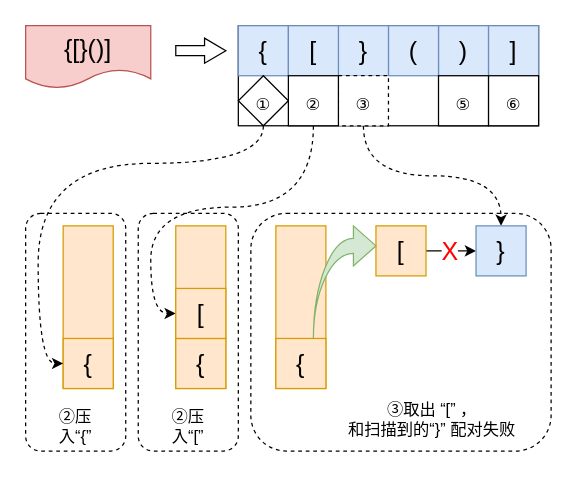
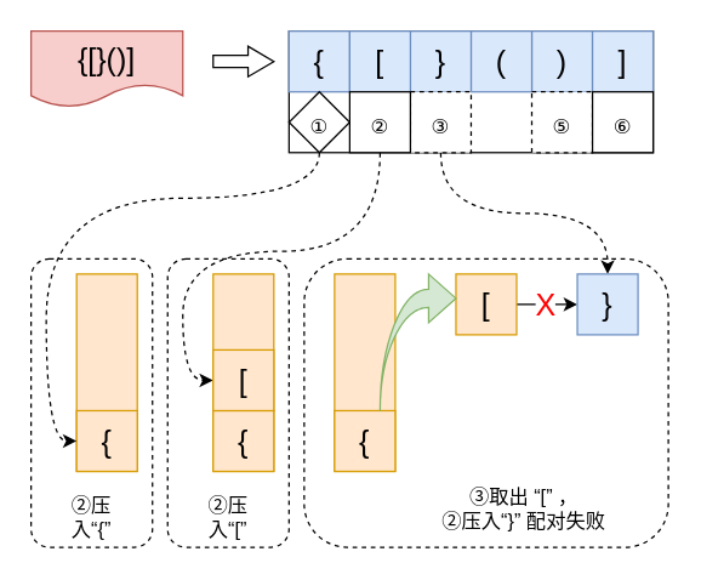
  <mxCell id="0" />
  <mxCell id="1" parent="0" />
  <mxCell id="2" value="" style="rounded=1;whiteSpace=wrap;html=1;fontSize=20;dashed=1;fillColor=none;" vertex="1" parent="1"><mxGeometry x="200" y="170" width="240" height="190" as="geometry" /></mxCell>
  <mxCell id="3" value="{[}()]" style="shape=document;whiteSpace=wrap;boundedLbl=1;fillColor=#f8cecc;strokeColor=#b85450;fontSize=20;" vertex="1" parent="1"><mxGeometry x="20" y="20" width="100" height="50" as="geometry" /></mxCell>
  <mxCell id="4" value="" style="rounded=0;whiteSpace=wrap;html=1;fontSize=20;fillColor=#ffe6cc;strokeColor=#d79b00;" vertex="1" parent="1"><mxGeometry x="50" y="180" width="40" height="130" as="geometry" /></mxCell>
  <mxCell id="5" value="{" style="rounded=0;whiteSpace=wrap;html=1;fontSize=20;fillColor=#ffe6cc;strokeColor=#d79b00;" vertex="1" parent="1"><mxGeometry x="50" y="270" width="40" height="40" as="geometry" /></mxCell>
  <mxCell id="6" value="" style="html=1;shadow=0;dashed=0;align=center;verticalAlign=middle;shape=mxgraph.arrows2.arrow;dy=0.6;dx=17;direction=east;notch=0;fontSize=20;" vertex="1" parent="1"><mxGeometry x="140" y="30" width="40" height="20" as="geometry" /></mxCell>
  <mxCell id="7" value="" style="rounded=0;whiteSpace=wrap;html=1;fontSize=20;" vertex="1" parent="1"><mxGeometry x="190" y="20" width="240" height="80" as="geometry" /></mxCell>
  <mxCell id="8" value="{" style="rounded=0;whiteSpace=wrap;html=1;fontSize=20;fillColor=#dae8fc;strokeColor=#6c8ebf;" vertex="1" parent="1"><mxGeometry x="190" y="20" width="40" height="40" as="geometry" /></mxCell>
  <mxCell id="9" value=")" style="rounded=0;whiteSpace=wrap;html=1;fontSize=20;fillColor=#dae8fc;strokeColor=#6c8ebf;" vertex="1" parent="1"><mxGeometry x="350" y="20" width="40" height="40" as="geometry" /></mxCell>
  <mxCell id="10" value="(" style="rounded=0;whiteSpace=wrap;html=1;fontSize=20;fillColor=#dae8fc;strokeColor=#6c8ebf;" vertex="1" parent="1"><mxGeometry x="310" y="20" width="40" height="40" as="geometry" /></mxCell>
  <mxCell id="11" value="}" style="rounded=0;whiteSpace=wrap;html=1;fontSize=20;fillColor=#dae8fc;strokeColor=#6c8ebf;" vertex="1" parent="1"><mxGeometry x="270" y="20" width="40" height="40" as="geometry" /></mxCell>
  <mxCell id="12" value="[" style="rounded=0;whiteSpace=wrap;html=1;fontSize=20;fillColor=#dae8fc;strokeColor=#6c8ebf;" vertex="1" parent="1"><mxGeometry x="230" y="20" width="40" height="40" as="geometry" /></mxCell>
  <mxCell id="13" style="rounded=0;orthogonalLoop=1;jettySize=auto;html=1;exitX=0.5;exitY=1;exitDx=0;exitDy=0;entryX=0;entryY=0.5;entryDx=0;entryDy=0;fontSize=20;edgeStyle=orthogonalEdgeStyle;curved=1;dashed=1;" edge="1" parent="1" source="14" target="5"><mxGeometry relative="1" as="geometry"><Array as="points"><mxPoint x="210" y="130" /><mxPoint x="30" y="130" /><mxPoint x="30" y="290" /></Array></mxGeometry></mxCell>
  <mxCell id="14" value="&lt;span style=&quot;font-size: 13px&quot;&gt;①&lt;/span&gt;" style="rhombus;whiteSpace=wrap;html=1;fontSize=20;" vertex="1" parent="1"><mxGeometry x="190" y="60" width="40" height="40" as="geometry" /></mxCell>
- <mxCell id="15" value="&lt;span style=&quot;font-size: 13px&quot;&gt;⑤&lt;/span&gt;" style="rounded=0;whiteSpace=wrap;html=1;fontSize=20;" vertex="1" parent="1"><mxGeometry x="350" y="60" width="40" height="40" as="geometry" /></mxCell>
+ <mxCell id="15" value="&lt;span style=&quot;font-size: 13px&quot;&gt;⑤&lt;/span&gt;" style="rounded=0;whiteSpace=wrap;html=1;fontSize=20;dashed=1;" vertex="1" parent="1"><mxGeometry x="350" y="60" width="40" height="40" as="geometry" /></mxCell>
  <mxCell id="16" style="edgeStyle=orthogonalEdgeStyle;curved=1;rounded=0;orthogonalLoop=1;jettySize=auto;html=1;exitX=0.5;exitY=1;exitDx=0;exitDy=0;entryX=0.5;entryY=0;entryDx=0;entryDy=0;dashed=1;fontSize=20;" edge="1" parent="1" source="17" target="30"><mxGeometry relative="1" as="geometry" /></mxCell>
  <mxCell id="17" value="&lt;span style=&quot;font-size: 13px&quot;&gt;③&lt;/span&gt;" style="rounded=0;whiteSpace=wrap;html=1;fontSize=20;dashed=1;" vertex="1" parent="1"><mxGeometry x="270" y="60" width="40" height="40" as="geometry" /></mxCell>
  <mxCell id="18" style="edgeStyle=orthogonalEdgeStyle;curved=1;rounded=0;orthogonalLoop=1;jettySize=auto;html=1;exitX=0.5;exitY=1;exitDx=0;exitDy=0;entryX=0;entryY=0.5;entryDx=0;entryDy=0;fontSize=20;dashed=1;" edge="1" parent="1" source="19" target="24"><mxGeometry relative="1" as="geometry" /></mxCell>
  <mxCell id="19" value="&lt;span style=&quot;font-size: 13px&quot;&gt;②&lt;/span&gt;" style="rounded=0;whiteSpace=wrap;html=1;fontSize=20;" vertex="1" parent="1"><mxGeometry x="230" y="60" width="40" height="40" as="geometry" /></mxCell>
  <mxCell id="20" value="]" style="rounded=0;whiteSpace=wrap;html=1;fontSize=20;fillColor=#dae8fc;strokeColor=#6c8ebf;" vertex="1" parent="1"><mxGeometry x="390" y="20" width="40" height="40" as="geometry" /></mxCell>
  <mxCell id="21" value="&lt;span style=&quot;font-size: 13px&quot;&gt;⑥&lt;/span&gt;" style="rounded=0;whiteSpace=wrap;html=1;fontSize=20;" vertex="1" parent="1"><mxGeometry x="390" y="60" width="40" height="40" as="geometry" /></mxCell>
  <mxCell id="22" value="" style="rounded=0;whiteSpace=wrap;html=1;fontSize=20;fillColor=#ffe6cc;strokeColor=#d79b00;" vertex="1" parent="1"><mxGeometry x="140" y="180" width="40" height="130" as="geometry" /></mxCell>
  <mxCell id="23" value="{" style="rounded=0;whiteSpace=wrap;html=1;fontSize=20;fillColor=#ffe6cc;strokeColor=#d79b00;" vertex="1" parent="1"><mxGeometry x="140" y="270" width="40" height="40" as="geometry" /></mxCell>
  <mxCell id="24" value="[" style="rounded=0;whiteSpace=wrap;html=1;fontSize=20;fillColor=#ffe6cc;strokeColor=#d79b00;" vertex="1" parent="1"><mxGeometry x="140" y="230" width="40" height="40" as="geometry" /></mxCell>
  <mxCell id="25" value="" style="rounded=0;whiteSpace=wrap;html=1;fontSize=20;fillColor=#ffe6cc;strokeColor=#d79b00;" vertex="1" parent="1"><mxGeometry x="220" y="180" width="40" height="130" as="geometry" /></mxCell>
  <mxCell id="26" value="{" style="rounded=0;whiteSpace=wrap;html=1;fontSize=20;fillColor=#ffe6cc;strokeColor=#d79b00;" vertex="1" parent="1"><mxGeometry x="220" y="270" width="40" height="40" as="geometry" /></mxCell>
  <mxCell id="27" style="edgeStyle=orthogonalEdgeStyle;rounded=0;orthogonalLoop=1;jettySize=auto;html=1;exitX=1;exitY=0.5;exitDx=0;exitDy=0;entryX=0;entryY=0.5;entryDx=0;entryDy=0;fontSize=20;" edge="1" parent="1" source="29" target="30"><mxGeometry relative="1" as="geometry" /></mxCell>
  <mxCell id="28" value="&lt;font color=&quot;#ff0000&quot;&gt;X&lt;/font&gt;" style="text;html=1;align=center;verticalAlign=middle;resizable=0;points=[];;labelBackgroundColor=#ffffff;fontSize=20;" vertex="1" connectable="0" parent="27"><mxGeometry x="-0.1" y="1" relative="1" as="geometry"><mxPoint as="offset" /></mxGeometry></mxCell>
  <mxCell id="29" value="[" style="rounded=0;whiteSpace=wrap;html=1;fontSize=20;fillColor=#ffe6cc;strokeColor=#d79b00;" vertex="1" parent="1"><mxGeometry x="300" y="180" width="40" height="40" as="geometry" /></mxCell>
  <mxCell id="30" value="}" style="rounded=0;whiteSpace=wrap;html=1;fontSize=20;fillColor=#dae8fc;strokeColor=#6c8ebf;" vertex="1" parent="1"><mxGeometry x="380" y="180" width="40" height="40" as="geometry" /></mxCell>
  <mxCell id="31" value="" style="html=1;shadow=0;dashed=0;align=center;verticalAlign=middle;shape=mxgraph.arrows2.jumpInArrow;dy=6;dx=18;arrowHead=32;fontSize=20;fillColor=#d5e8d4;strokeColor=#82b366;" vertex="1" parent="1"><mxGeometry x="250" y="180" width="50" height="90" as="geometry" /></mxCell>
  <mxCell id="32" value="" style="rounded=1;whiteSpace=wrap;html=1;fontSize=20;dashed=1;fillColor=none;" vertex="1" parent="1"><mxGeometry x="20" y="170" width="80" height="190" as="geometry" /></mxCell>
  <mxCell id="33" value="" style="rounded=1;whiteSpace=wrap;html=1;fontSize=20;dashed=1;fillColor=none;" vertex="1" parent="1"><mxGeometry x="110" y="170" width="80" height="190" as="geometry" /></mxCell>
- <mxCell id="34" value="③取出 “[” ，&lt;br&gt;和扫描到的“}” 配对失败" style="text;html=1;strokeColor=none;fillColor=none;align=center;verticalAlign=middle;whiteSpace=wrap;rounded=0;dashed=1;fontSize=13;" vertex="1" parent="1"><mxGeometry x="260" y="310" width="170" height="50" as="geometry" /></mxCell>
+ <mxCell id="34" value="③取出 “[” ，&lt;br&gt;②压入“}” 配对失败" style="text;html=1;strokeColor=none;fillColor=none;align=center;verticalAlign=middle;whiteSpace=wrap;rounded=0;dashed=1;fontSize=13;" vertex="1" parent="1"><mxGeometry x="260" y="310" width="170" height="50" as="geometry" /></mxCell>
  <mxCell id="35" value="②压入“{”" style="text;html=1;strokeColor=none;fillColor=none;align=center;verticalAlign=middle;whiteSpace=wrap;rounded=0;dashed=1;fontSize=13;" vertex="1" parent="1"><mxGeometry x="35" y="330" width="50" height="20" as="geometry" /></mxCell>
  <mxCell id="36" value="②压入“[”" style="text;html=1;strokeColor=none;fillColor=none;align=center;verticalAlign=middle;whiteSpace=wrap;rounded=0;dashed=1;fontSize=13;" vertex="1" parent="1"><mxGeometry x="125" y="330" width="50" height="20" as="geometry" /></mxCell>
